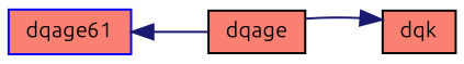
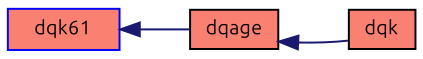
  digraph {
    fontname=Ubuntu
    rankdir=LR
    node [color=black fillcolor=salmon fontname=Ubuntu fontsize=10 shape=record style=filled]
    edge [color=midnightblue dir=back fontname=Ubuntu fontsize=10 labelfontname=Helvetica labelfontsize=10 style=solid]
-   n1 [color=blue fontcolor=black height=0.2 label=dqage61 width=0.4]
+   n1 [color=blue fontcolor=black height=0.2 label=dqk61 width=0.4]
    n2 [height=0.2 label=dqage width=0.4]
    n3 [height=0.2 label=dqk width=0.4]
    n1 -> n2
-   n3 -> n2
+   n2 -> n3
  }
